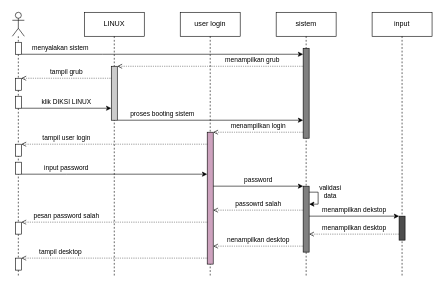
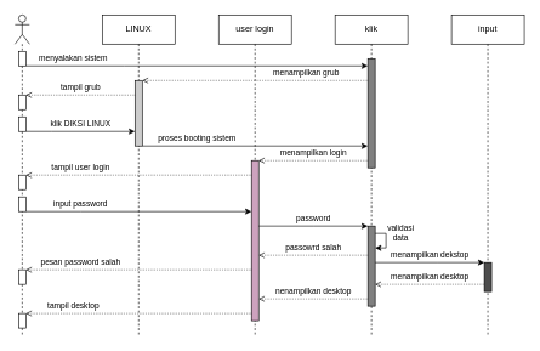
  <mxCell id="0" />
  <mxCell id="1" parent="0" />
  <mxCell id="2" value="" style="shape=umlLifeline;participant=umlActor;perimeter=lifelinePerimeter;whiteSpace=wrap;html=1;container=1;collapsible=0;recursiveResize=0;verticalAlign=top;spacingTop=36;outlineConnect=0;" vertex="1" parent="1"><mxGeometry x="20" y="20" width="20" height="440" as="geometry" /></mxCell>
  <mxCell id="3" value="" style="html=1;points=[];perimeter=orthogonalPerimeter;fillColor=#FFFFFF;" vertex="1" parent="2"><mxGeometry x="5" y="50" width="10" height="20" as="geometry" /></mxCell>
  <mxCell id="4" value="" style="html=1;points=[];perimeter=orthogonalPerimeter;fillColor=#FFFFFF;" vertex="1" parent="2"><mxGeometry x="5" y="110" width="10" height="20" as="geometry" /></mxCell>
  <mxCell id="5" value="" style="html=1;points=[];perimeter=orthogonalPerimeter;fillColor=#FFFFFF;" vertex="1" parent="2"><mxGeometry x="5" y="140" width="10" height="20" as="geometry" /></mxCell>
  <mxCell id="6" value="" style="html=1;points=[];perimeter=orthogonalPerimeter;fillColor=#FFFFFF;" vertex="1" parent="2"><mxGeometry x="5" y="220" width="10" height="20" as="geometry" /></mxCell>
  <mxCell id="7" value="" style="html=1;points=[];perimeter=orthogonalPerimeter;fillColor=#FFFFFF;" vertex="1" parent="2"><mxGeometry x="5" y="250" width="10" height="20" as="geometry" /></mxCell>
  <mxCell id="8" value="" style="html=1;points=[];perimeter=orthogonalPerimeter;fillColor=#FFFFFF;" vertex="1" parent="2"><mxGeometry x="5" y="350" width="10" height="20" as="geometry" /></mxCell>
  <mxCell id="9" value="" style="html=1;points=[];perimeter=orthogonalPerimeter;fillColor=#FFFFFF;" vertex="1" parent="2"><mxGeometry x="5" y="410" width="10" height="20" as="geometry" /></mxCell>
  <mxCell id="10" value="LINUX" style="shape=umlLifeline;perimeter=lifelinePerimeter;whiteSpace=wrap;html=1;container=1;collapsible=0;recursiveResize=0;outlineConnect=0;" vertex="1" parent="1"><mxGeometry x="140" y="20" width="100" height="440" as="geometry" /></mxCell>
  <mxCell id="11" value="" style="html=1;points=[];perimeter=orthogonalPerimeter;fillColor=#CCCCCC;" vertex="1" parent="10"><mxGeometry x="45" y="90" width="10" height="90" as="geometry" /></mxCell>
  <mxCell id="12" value="user login" style="shape=umlLifeline;perimeter=lifelinePerimeter;whiteSpace=wrap;html=1;container=1;collapsible=0;recursiveResize=0;outlineConnect=0;" vertex="1" parent="1"><mxGeometry x="300" y="20" width="100" height="440" as="geometry" /></mxCell>
  <mxCell id="13" value="" style="html=1;points=[];perimeter=orthogonalPerimeter;fillColor=#CDA2BE;" vertex="1" parent="12"><mxGeometry x="45" y="200" width="10" height="220" as="geometry" /></mxCell>
- <mxCell id="14" value="sistem" style="shape=umlLifeline;perimeter=lifelinePerimeter;whiteSpace=wrap;html=1;container=1;collapsible=0;recursiveResize=0;outlineConnect=0;" vertex="1" parent="1"><mxGeometry x="460" y="20" width="100" height="440" as="geometry" /></mxCell>
+ <mxCell id="14" value="klik" style="shape=umlLifeline;perimeter=lifelinePerimeter;whiteSpace=wrap;html=1;container=1;collapsible=0;recursiveResize=0;outlineConnect=0;" vertex="1" parent="1"><mxGeometry x="460" y="20" width="100" height="440" as="geometry" /></mxCell>
  <mxCell id="15" value="" style="html=1;points=[];perimeter=orthogonalPerimeter;fillColor=#808080;" vertex="1" parent="14"><mxGeometry x="45" y="60" width="10" height="150" as="geometry" /></mxCell>
  <mxCell id="16" value="" style="html=1;points=[];perimeter=orthogonalPerimeter;fillColor=#808080;" vertex="1" parent="14"><mxGeometry x="45" y="290" width="10" height="110" as="geometry" /></mxCell>
  <mxCell id="17" value="validasi&lt;br&gt;data" style="edgeStyle=orthogonalEdgeStyle;rounded=0;orthogonalLoop=1;jettySize=auto;html=1;endArrow=classic;endFill=1;" edge="1" parent="14" source="16" target="16"><mxGeometry x="-0.4" y="20" relative="1" as="geometry"><Array as="points"><mxPoint x="70" y="300" /><mxPoint x="70" y="320" /></Array><mxPoint as="offset" /></mxGeometry></mxCell>
  <mxCell id="18" value="input" style="shape=umlLifeline;perimeter=lifelinePerimeter;whiteSpace=wrap;html=1;container=1;collapsible=0;recursiveResize=0;outlineConnect=0;" vertex="1" parent="1"><mxGeometry x="620" y="20" width="100" height="440" as="geometry" /></mxCell>
  <mxCell id="19" value="" style="html=1;points=[];perimeter=orthogonalPerimeter;fillColor=#4D4D4D;" vertex="1" parent="18"><mxGeometry x="45" y="340" width="10" height="40" as="geometry" /></mxCell>
  <mxCell id="20" value="menyalakan sistem" style="edgeStyle=orthogonalEdgeStyle;rounded=0;orthogonalLoop=1;jettySize=auto;html=1;endArrow=classic;endFill=1;" edge="1" parent="1" source="3" target="15"><mxGeometry x="-0.723" y="10" relative="1" as="geometry"><Array as="points"><mxPoint x="170" y="90" /><mxPoint x="170" y="90" /></Array><mxPoint as="offset" /></mxGeometry></mxCell>
  <mxCell id="21" value="menampilkan grub" style="edgeStyle=orthogonalEdgeStyle;rounded=0;orthogonalLoop=1;jettySize=auto;html=1;endArrow=open;endFill=0;dashed=1;dashPattern=1 2;" edge="1" parent="1" source="15" target="11"><mxGeometry x="-0.452" y="-10" relative="1" as="geometry"><Array as="points"><mxPoint x="300" y="110" /><mxPoint x="300" y="110" /></Array><mxPoint as="offset" /></mxGeometry></mxCell>
  <mxCell id="22" value="tampil grub" style="edgeStyle=orthogonalEdgeStyle;rounded=0;orthogonalLoop=1;jettySize=auto;html=1;endArrow=open;endFill=0;dashed=1;dashPattern=1 2;" edge="1" parent="1" source="11" target="4"><mxGeometry y="-10" relative="1" as="geometry"><Array as="points"><mxPoint x="80" y="130" /><mxPoint x="80" y="130" /></Array><mxPoint as="offset" /></mxGeometry></mxCell>
  <mxCell id="23" value="klik DIKSI LINUX" style="edgeStyle=orthogonalEdgeStyle;rounded=0;orthogonalLoop=1;jettySize=auto;html=1;endArrow=classic;endFill=1;" edge="1" parent="1" source="5" target="11"><mxGeometry y="10" relative="1" as="geometry"><Array as="points"><mxPoint x="70" y="180" /><mxPoint x="70" y="180" /></Array><mxPoint as="offset" /></mxGeometry></mxCell>
  <mxCell id="24" value="proses booting sistem" style="edgeStyle=orthogonalEdgeStyle;rounded=0;orthogonalLoop=1;jettySize=auto;html=1;endArrow=classic;endFill=1;" edge="1" parent="1" source="11" target="15"><mxGeometry x="-0.516" y="10" relative="1" as="geometry"><Array as="points"><mxPoint x="430" y="200" /><mxPoint x="430" y="200" /></Array><mxPoint as="offset" /></mxGeometry></mxCell>
  <mxCell id="25" value="menampilkan login" style="edgeStyle=orthogonalEdgeStyle;rounded=0;orthogonalLoop=1;jettySize=auto;html=1;endArrow=open;endFill=0;dashed=1;dashPattern=1 2;" edge="1" parent="1" source="15" target="13"><mxGeometry y="-10" relative="1" as="geometry"><Array as="points"><mxPoint x="470" y="220" /><mxPoint x="470" y="220" /></Array><mxPoint as="offset" /></mxGeometry></mxCell>
  <mxCell id="26" value="tampil user login" style="edgeStyle=orthogonalEdgeStyle;rounded=0;orthogonalLoop=1;jettySize=auto;html=1;endArrow=open;endFill=0;dashed=1;dashPattern=1 2;" edge="1" parent="1" source="13" target="6"><mxGeometry x="0.516" y="-10" relative="1" as="geometry"><Array as="points"><mxPoint x="270" y="240" /><mxPoint x="270" y="240" /></Array><mxPoint as="offset" /></mxGeometry></mxCell>
  <mxCell id="27" value="input password" style="edgeStyle=orthogonalEdgeStyle;rounded=0;orthogonalLoop=1;jettySize=auto;html=1;endArrow=classic;endFill=1;" edge="1" parent="1" source="7" target="13"><mxGeometry x="-0.516" y="10" relative="1" as="geometry"><Array as="points"><mxPoint x="110" y="290" /><mxPoint x="110" y="290" /></Array><mxPoint as="offset" /></mxGeometry></mxCell>
  <mxCell id="28" value="password" style="edgeStyle=orthogonalEdgeStyle;rounded=0;orthogonalLoop=1;jettySize=auto;html=1;endArrow=classic;endFill=1;" edge="1" parent="1" source="13" target="16"><mxGeometry y="10" relative="1" as="geometry"><Array as="points"><mxPoint x="430" y="310" /><mxPoint x="430" y="310" /></Array><mxPoint as="offset" /></mxGeometry></mxCell>
  <mxCell id="29" value="passowrd salah" style="edgeStyle=orthogonalEdgeStyle;rounded=0;orthogonalLoop=1;jettySize=auto;html=1;endArrow=open;endFill=0;dashed=1;dashPattern=1 2;" edge="1" parent="1" source="16" target="13"><mxGeometry y="-10" relative="1" as="geometry"><Array as="points"><mxPoint x="400" y="350" /><mxPoint x="400" y="350" /></Array><mxPoint as="offset" /></mxGeometry></mxCell>
  <mxCell id="30" value="pesan password salah" style="edgeStyle=orthogonalEdgeStyle;rounded=0;orthogonalLoop=1;jettySize=auto;html=1;endArrow=open;endFill=0;dashed=1;dashPattern=1 2;" edge="1" parent="1" source="13" target="8"><mxGeometry x="0.516" y="-10" relative="1" as="geometry"><Array as="points"><mxPoint x="150" y="370" /><mxPoint x="150" y="370" /></Array><mxPoint as="offset" /></mxGeometry></mxCell>
  <mxCell id="31" value="nenampilkan desktop" style="edgeStyle=orthogonalEdgeStyle;rounded=0;orthogonalLoop=1;jettySize=auto;html=1;endArrow=open;endFill=0;dashed=1;dashPattern=1 2;" edge="1" parent="1" source="16" target="13"><mxGeometry y="-10" relative="1" as="geometry"><Array as="points"><mxPoint x="450" y="410" /><mxPoint x="450" y="410" /></Array><mxPoint as="offset" /></mxGeometry></mxCell>
  <mxCell id="32" value="menampilkan dekstop" style="edgeStyle=orthogonalEdgeStyle;rounded=0;orthogonalLoop=1;jettySize=auto;html=1;endArrow=classic;endFill=1;" edge="1" parent="1" source="16" target="19"><mxGeometry y="10" relative="1" as="geometry"><Array as="points"><mxPoint x="600" y="360" /><mxPoint x="600" y="360" /></Array><mxPoint as="offset" /></mxGeometry></mxCell>
  <mxCell id="33" value="menampilkan desktop" style="edgeStyle=orthogonalEdgeStyle;rounded=0;orthogonalLoop=1;jettySize=auto;html=1;endArrow=open;endFill=0;dashed=1;dashPattern=1 2;" edge="1" parent="1" source="19" target="16"><mxGeometry y="-10" relative="1" as="geometry"><Array as="points"><mxPoint x="590" y="390" /><mxPoint x="590" y="390" /></Array><mxPoint as="offset" /></mxGeometry></mxCell>
  <mxCell id="34" value="tampil desktop" style="edgeStyle=orthogonalEdgeStyle;rounded=0;orthogonalLoop=1;jettySize=auto;html=1;endArrow=open;endFill=0;dashed=1;dashPattern=1 2;" edge="1" parent="1" source="13" target="9"><mxGeometry x="0.581" y="-10" relative="1" as="geometry"><Array as="points"><mxPoint x="180" y="430" /><mxPoint x="180" y="430" /></Array><mxPoint as="offset" /></mxGeometry></mxCell>
